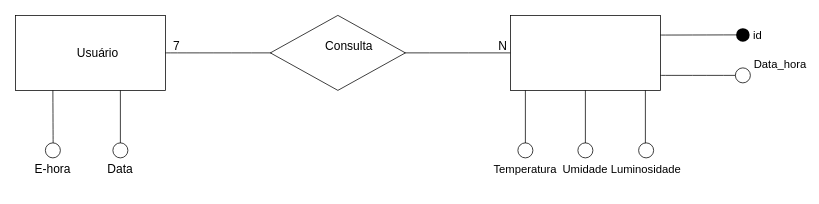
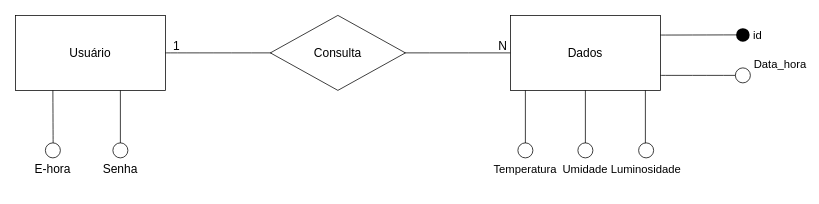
  <mxCell id="0" />
  <mxCell id="1" parent="0" />
  <mxCell id="2" value="" style="rounded=0;whiteSpace=wrap;html=1;" vertex="1" parent="1"><mxGeometry x="20" y="20" width="200" height="100" as="geometry" /></mxCell>
  <mxCell id="3" value="" style="rounded=0;whiteSpace=wrap;html=1;" vertex="1" parent="1"><mxGeometry x="680" y="20" width="200" height="100" as="geometry" /></mxCell>
- <mxCell id="4" value="Usuário" style="text;strokeColor=none;fillColor=none;html=1;align=center;verticalAlign=middle;whiteSpace=wrap;rounded=0;fontSize=16;" vertex="1" parent="1"><mxGeometry x="85" y="37.5" width="90" height="65" as="geometry" /></mxCell>
+ <mxCell id="4" value="Usuário" style="text;strokeColor=none;fillColor=none;html=1;align=center;verticalAlign=middle;whiteSpace=wrap;rounded=0;fontSize=16;" vertex="1" parent="1"><mxGeometry x="75" y="37.5" width="90" height="65" as="geometry" /></mxCell>
  <mxCell id="5" value="" style="endArrow=none;html=1;rounded=0;fontSize=12;startSize=8;endSize=8;curved=1;exitX=1;exitY=0.5;exitDx=0;exitDy=0;entryX=0;entryY=0.5;entryDx=0;entryDy=0;" edge="1" parent="1" source="2" target="3"><mxGeometry width="50" height="50" relative="1" as="geometry"><mxPoint x="450" y="160" as="sourcePoint" /><mxPoint x="700" y="150" as="targetPoint" /></mxGeometry></mxCell>
  <mxCell id="6" value="" style="rhombus;whiteSpace=wrap;html=1;" vertex="1" parent="1"><mxGeometry x="360" y="20" width="180" height="100" as="geometry" /></mxCell>
- <mxCell id="7" value="Consulta" style="text;strokeColor=none;fillColor=none;html=1;align=center;verticalAlign=middle;whiteSpace=wrap;rounded=0;fontSize=16;" vertex="1" parent="1"><mxGeometry x="435" y="45" width="60" height="30" as="geometry" /></mxCell>
- <mxCell id="9" value="7" style="text;strokeColor=none;fillColor=none;html=1;align=center;verticalAlign=middle;whiteSpace=wrap;rounded=0;fontSize=16;" vertex="1" parent="1"><mxGeometry x="210" y="50" width="50" height="22.5" as="geometry" /></mxCell>
+ <mxCell id="7" value="Consulta" style="text;strokeColor=none;fillColor=none;html=1;align=center;verticalAlign=middle;whiteSpace=wrap;rounded=0;fontSize=16;" vertex="1" parent="1"><mxGeometry x="420" y="55" width="60" height="30" as="geometry" /></mxCell>
+ <mxCell id="8" value="Dados" style="text;strokeColor=none;fillColor=none;html=1;align=center;verticalAlign=middle;whiteSpace=wrap;rounded=0;fontSize=16;" vertex="1" parent="1"><mxGeometry x="750" y="55" width="60" height="30" as="geometry" /></mxCell>
+ <mxCell id="9" value="1" style="text;strokeColor=none;fillColor=none;html=1;align=center;verticalAlign=middle;whiteSpace=wrap;rounded=0;fontSize=16;" vertex="1" parent="1"><mxGeometry x="210" y="50" width="50" height="22.5" as="geometry" /></mxCell>
  <mxCell id="10" value="N" style="text;strokeColor=none;fillColor=none;html=1;align=center;verticalAlign=middle;whiteSpace=wrap;rounded=0;fontSize=16;" vertex="1" parent="1"><mxGeometry x="640" y="46.25" width="60" height="30" as="geometry" /></mxCell>
  <mxCell id="11" value="" style="endArrow=none;html=1;rounded=0;fontSize=12;startSize=8;endSize=8;curved=1;" edge="1" parent="1"><mxGeometry width="50" height="50" relative="1" as="geometry"><mxPoint x="70.34" y="190" as="sourcePoint" /><mxPoint x="70" y="120" as="targetPoint" /><Array as="points" /></mxGeometry></mxCell>
  <mxCell id="12" value="" style="endArrow=none;html=1;rounded=0;fontSize=12;startSize=8;endSize=8;curved=1;" edge="1" parent="1"><mxGeometry width="50" height="50" relative="1" as="geometry"><mxPoint x="160" y="200" as="sourcePoint" /><mxPoint x="160" y="120" as="targetPoint" /><Array as="points"><mxPoint x="160" y="160" /></Array></mxGeometry></mxCell>
  <mxCell id="13" value="" style="ellipse;whiteSpace=wrap;html=1;aspect=fixed;" vertex="1" parent="1"><mxGeometry x="60" y="190" width="20" height="20" as="geometry" /></mxCell>
  <mxCell id="14" value="" style="ellipse;whiteSpace=wrap;html=1;aspect=fixed;" vertex="1" parent="1"><mxGeometry x="150" y="190" width="20" height="20" as="geometry" /></mxCell>
  <mxCell id="15" value="E-hora" style="text;strokeColor=none;fillColor=none;html=1;align=center;verticalAlign=middle;whiteSpace=wrap;rounded=0;fontSize=16;" vertex="1" parent="1"><mxGeometry x="40" y="210" width="60" height="30" as="geometry" /></mxCell>
- <mxCell id="16" value="Data" style="text;strokeColor=none;fillColor=none;html=1;align=center;verticalAlign=middle;whiteSpace=wrap;rounded=0;fontSize=16;" vertex="1" parent="1"><mxGeometry x="130" y="210" width="60" height="30" as="geometry" /></mxCell>
+ <mxCell id="16" value="Senha" style="text;strokeColor=none;fillColor=none;html=1;align=center;verticalAlign=middle;whiteSpace=wrap;rounded=0;fontSize=16;" vertex="1" parent="1"><mxGeometry x="130" y="210" width="60" height="30" as="geometry" /></mxCell>
  <mxCell id="17" value="" style="endArrow=none;html=1;rounded=0;fontSize=12;startSize=8;endSize=8;curved=1;" edge="1" parent="1"><mxGeometry width="50" height="50" relative="1" as="geometry"><mxPoint x="780" y="200" as="sourcePoint" /><mxPoint x="780" y="120" as="targetPoint" /><Array as="points"><mxPoint x="780" y="160" /></Array></mxGeometry></mxCell>
  <mxCell id="18" value="" style="ellipse;whiteSpace=wrap;html=1;aspect=fixed;" vertex="1" parent="1"><mxGeometry x="770" y="190" width="20" height="20" as="geometry" /></mxCell>
  <mxCell id="19" value="Luminosidade" style="text;strokeColor=none;fillColor=none;html=1;align=center;verticalAlign=middle;whiteSpace=wrap;rounded=0;fontSize=15;" vertex="1" parent="1"><mxGeometry x="831" y="210" width="60" height="30" as="geometry" /></mxCell>
  <mxCell id="20" value="" style="endArrow=none;html=1;rounded=0;fontSize=12;startSize=8;endSize=8;curved=1;" edge="1" parent="1"><mxGeometry width="50" height="50" relative="1" as="geometry"><mxPoint x="700" y="200" as="sourcePoint" /><mxPoint x="700" y="120" as="targetPoint" /><Array as="points"><mxPoint x="700" y="160" /></Array></mxGeometry></mxCell>
  <mxCell id="21" value="" style="ellipse;whiteSpace=wrap;html=1;aspect=fixed;" vertex="1" parent="1"><mxGeometry x="690" y="190" width="20" height="20" as="geometry" /></mxCell>
  <mxCell id="22" value="Temperatura" style="text;strokeColor=none;fillColor=none;html=1;align=center;verticalAlign=middle;whiteSpace=wrap;rounded=0;fontSize=15;" vertex="1" parent="1"><mxGeometry x="670" y="200" width="60" height="50" as="geometry" /></mxCell>
  <mxCell id="23" value="" style="endArrow=none;html=1;rounded=0;fontSize=12;startSize=8;endSize=8;curved=1;" edge="1" parent="1"><mxGeometry width="50" height="50" relative="1" as="geometry"><mxPoint x="860" y="200" as="sourcePoint" /><mxPoint x="860" y="120" as="targetPoint" /><Array as="points"><mxPoint x="860" y="160" /></Array></mxGeometry></mxCell>
  <mxCell id="24" value="" style="ellipse;whiteSpace=wrap;html=1;aspect=fixed;" vertex="1" parent="1"><mxGeometry x="851" y="190" width="20" height="20" as="geometry" /></mxCell>
  <mxCell id="25" value="Umidade" style="text;strokeColor=none;fillColor=none;html=1;align=center;verticalAlign=middle;whiteSpace=wrap;rounded=0;fontSize=15;" vertex="1" parent="1"><mxGeometry x="750" y="210" width="60" height="30" as="geometry" /></mxCell>
  <mxCell id="26" value="" style="endArrow=none;html=1;rounded=0;fontSize=12;startSize=8;endSize=8;curved=1;" edge="1" parent="1" target="27"><mxGeometry width="50" height="50" relative="1" as="geometry"><mxPoint x="880" y="46.25" as="sourcePoint" /><mxPoint x="990" y="46" as="targetPoint" /></mxGeometry></mxCell>
  <mxCell id="27" value="" style="shape=waypoint;sketch=0;fillStyle=solid;size=18;pointerEvents=1;points=[];fillColor=none;resizable=0;rotatable=0;perimeter=centerPerimeter;snapToPoint=1;" vertex="1" parent="1"><mxGeometry x="980" y="36" width="20" height="20" as="geometry" /></mxCell>
  <mxCell id="28" value="id" style="text;strokeColor=none;fillColor=none;html=1;align=center;verticalAlign=middle;whiteSpace=wrap;rounded=0;fontSize=15;" vertex="1" parent="1"><mxGeometry x="980" y="31" width="60" height="30" as="geometry" /></mxCell>
  <mxCell id="29" value="" style="endArrow=none;html=1;rounded=0;fontSize=12;startSize=8;endSize=8;curved=1;" edge="1" parent="1"><mxGeometry width="50" height="50" relative="1" as="geometry"><mxPoint x="880" y="100" as="sourcePoint" /><mxPoint x="990" y="100" as="targetPoint" /></mxGeometry></mxCell>
  <mxCell id="30" value="" style="ellipse;whiteSpace=wrap;html=1;aspect=fixed;" vertex="1" parent="1"><mxGeometry x="980" y="90" width="20" height="20" as="geometry" /></mxCell>
  <mxCell id="31" value="Data_hora" style="text;strokeColor=none;fillColor=none;html=1;align=center;verticalAlign=middle;whiteSpace=wrap;rounded=0;fontSize=15;" vertex="1" parent="1"><mxGeometry x="1010" y="70" width="60" height="30" as="geometry" /></mxCell>
